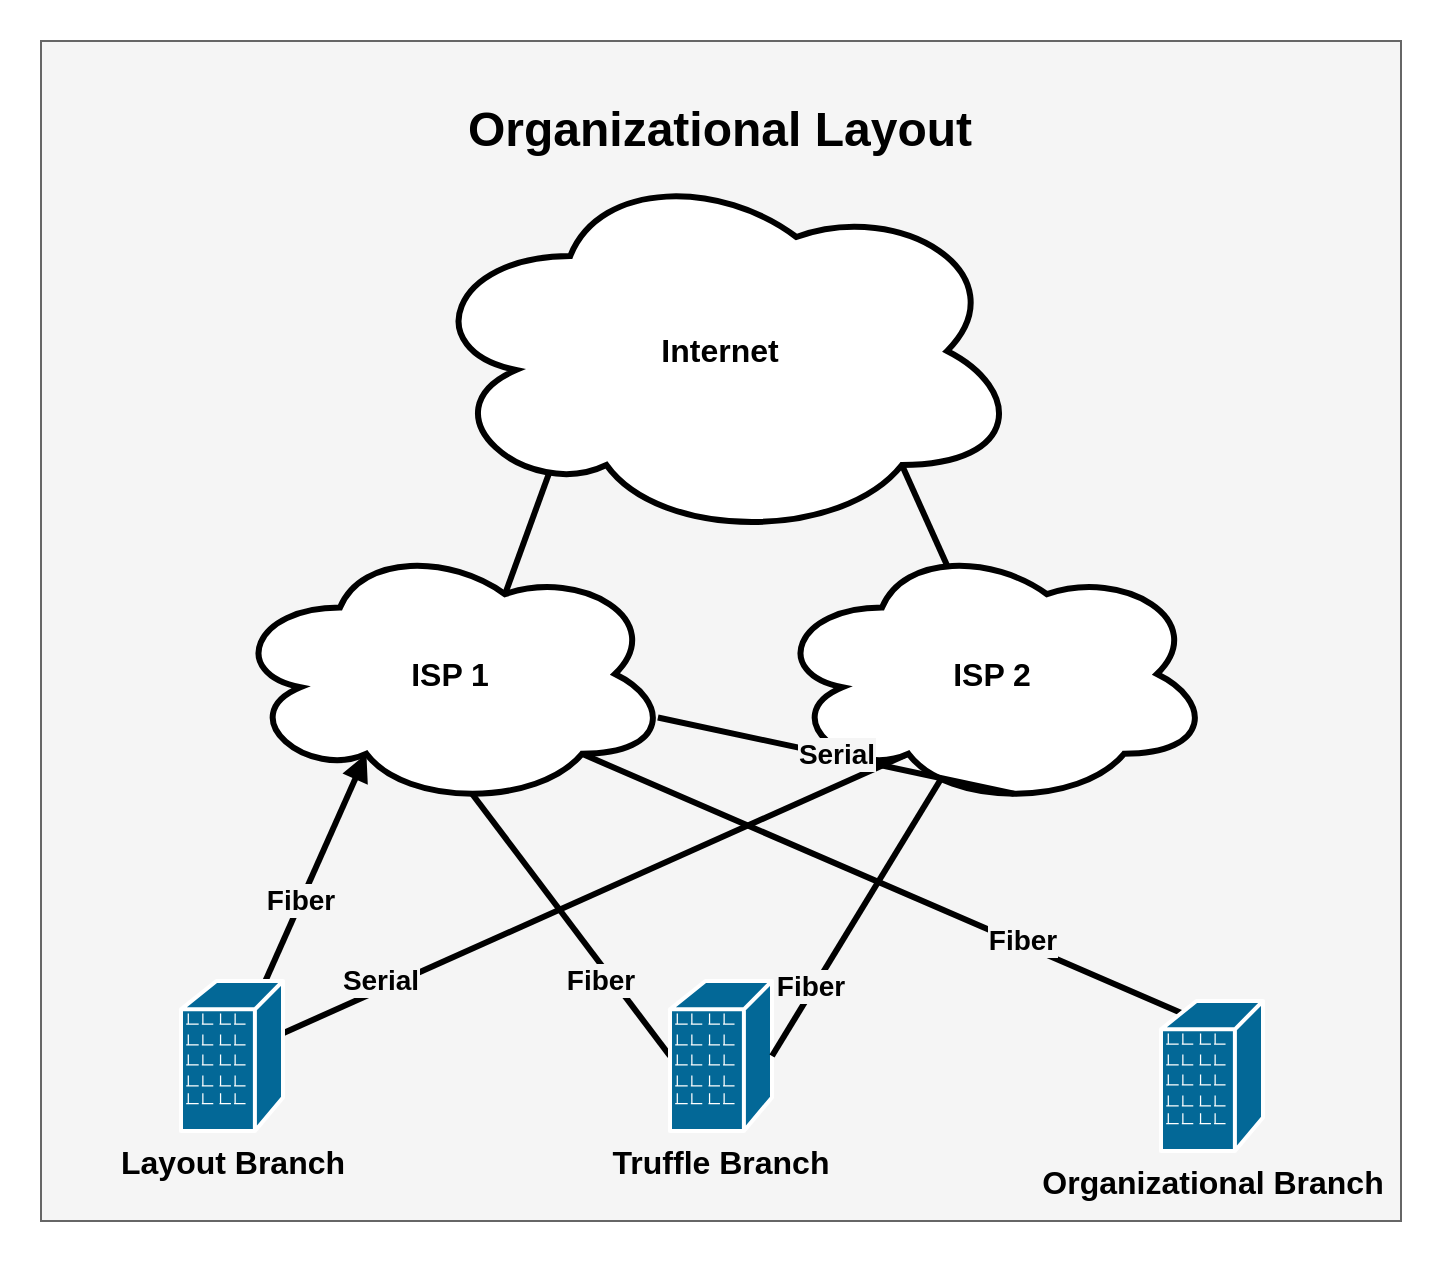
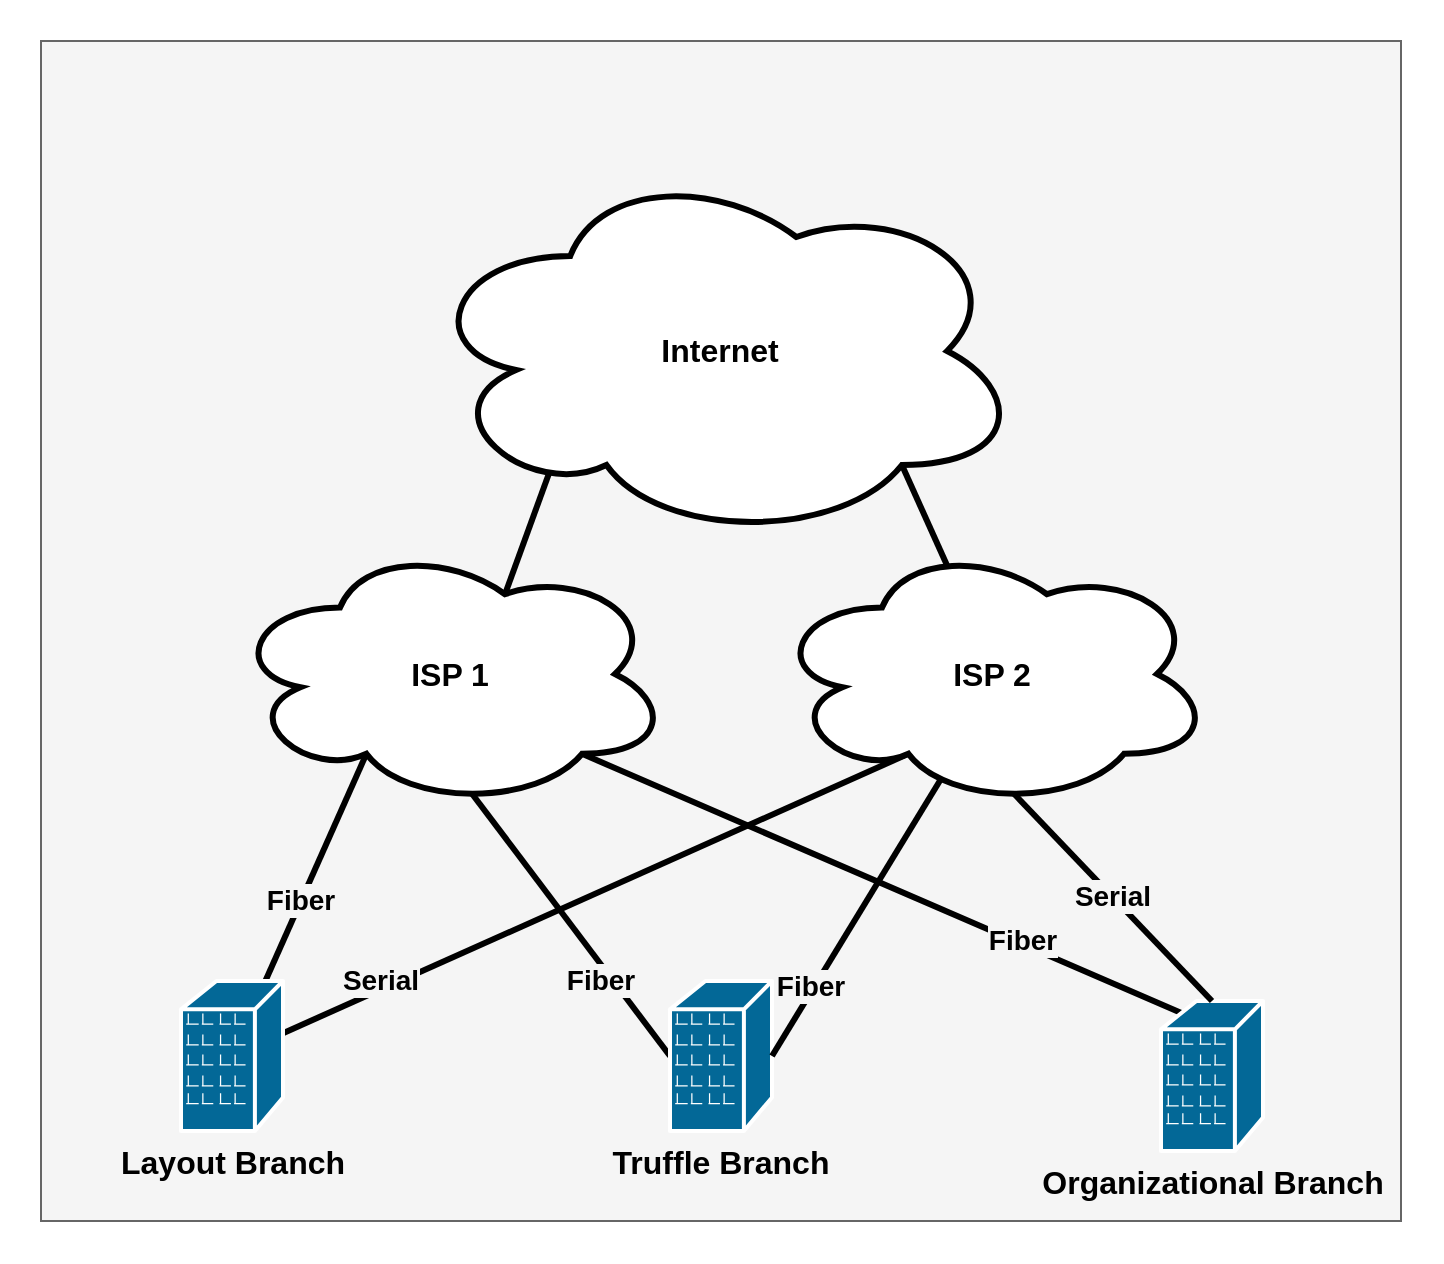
  <mxCell id="0" />
  <mxCell id="1" parent="0" />
  <mxCell id="2" value="" style="rounded=0;whiteSpace=wrap;html=1;fillColor=#f5f5f5;strokeColor=#666666;fontColor=#333333;" parent="1" vertex="1"><mxGeometry x="20" y="20" width="680" height="590" as="geometry" /></mxCell>
  <mxCell id="3" value="Serial" style="endArrow=none;html=1;rounded=0;strokeWidth=3;entryX=0.31;entryY=0.8;entryDx=0;entryDy=0;entryPerimeter=0;fontSize=14;fontStyle=1;labelBackgroundColor=light-dark(#f5f5f5, #272727);" parent="1" source="12" target="7" edge="1"><mxGeometry x="-0.677" y="4" width="50" height="50" relative="1" as="geometry"><mxPoint x="-79" y="475" as="sourcePoint" /><mxPoint x="115.8" y="486" as="targetPoint" /><mxPoint as="offset" /></mxGeometry></mxCell>
  <mxCell id="4" value="Fiber" style="endArrow=none;html=1;rounded=0;strokeWidth=3;entryX=0.55;entryY=0.95;entryDx=0;entryDy=0;entryPerimeter=0;exitX=0;exitY=0.5;exitDx=0;exitDy=0;exitPerimeter=0;fontSize=14;fontStyle=1;labelBackgroundColor=light-dark(#f5f5f5, #272727);" parent="1" source="11" target="6" edge="1"><mxGeometry x="-0.383" y="5" width="50" height="50" relative="1" as="geometry"><mxPoint x="300" y="55" as="sourcePoint" /><mxPoint x="85.5" y="130" as="targetPoint" /><mxPoint as="offset" /></mxGeometry></mxCell>
  <mxCell id="5" value="Fiber" style="endArrow=none;html=1;rounded=0;strokeWidth=3;entryX=0.2;entryY=0.08;entryDx=0;entryDy=0;entryPerimeter=0;exitX=0.8;exitY=0.8;exitDx=0;exitDy=0;exitPerimeter=0;fontSize=14;fontStyle=1;labelBackgroundColor=light-dark(#f5f5f5, #272727);" parent="1" source="6" target="13" edge="1"><mxGeometry x="0.464" y="1" width="50" height="50" relative="1" as="geometry"><mxPoint x="498.5" y="486" as="sourcePoint" /><mxPoint x="615" y="435" as="targetPoint" /><mxPoint x="1" as="offset" /></mxGeometry></mxCell>
  <mxCell id="6" value="&lt;font style=&quot;font-size: 16px;&quot;&gt;&lt;b&gt;ISP 1&lt;/b&gt;&lt;/font&gt;" style="ellipse;shape=cloud;whiteSpace=wrap;html=1;strokeWidth=3;" parent="1" vertex="1"><mxGeometry x="114.5" y="270" width="220" height="133" as="geometry" /></mxCell>
  <mxCell id="7" value="&lt;font style=&quot;font-size: 16px;&quot;&gt;&lt;b&gt;ISP 2&lt;/b&gt;&lt;/font&gt;" style="ellipse;shape=cloud;whiteSpace=wrap;html=1;strokeWidth=3;" parent="1" vertex="1"><mxGeometry x="385.5" y="270" width="220" height="133" as="geometry" /></mxCell>
  <mxCell id="8" value="&lt;font style=&quot;font-size: 16px;&quot;&gt;&lt;b&gt;Internet&lt;/b&gt;&lt;/font&gt;" style="ellipse;shape=cloud;whiteSpace=wrap;html=1;strokeWidth=3;" parent="1" vertex="1"><mxGeometry x="209.25" y="80" width="301.5" height="190" as="geometry" /></mxCell>
- <mxCell id="9" value="Fiber" style="endArrow=block;html=1;rounded=0;strokeWidth=3;entryX=0.31;entryY=0.8;entryDx=0;entryDy=0;entryPerimeter=0;fontSize=14;labelBackgroundColor=light-dark(#f5f5f5, #272727);fontStyle=1;" parent="1" source="12" target="6" edge="1"><mxGeometry x="-0.288" width="50" height="50" relative="1" as="geometry"><mxPoint x="264.5" y="510" as="sourcePoint" /><mxPoint x="-18.762" y="527" as="targetPoint" /><mxPoint as="offset" /></mxGeometry></mxCell>
+ <mxCell id="9" value="Fiber" style="endArrow=none;html=1;rounded=0;strokeWidth=3;entryX=0.31;entryY=0.8;entryDx=0;entryDy=0;entryPerimeter=0;fontSize=14;labelBackgroundColor=light-dark(#f5f5f5, #272727);fontStyle=1" parent="1" source="12" target="6" edge="1"><mxGeometry x="-0.288" width="50" height="50" relative="1" as="geometry"><mxPoint x="264.5" y="510" as="sourcePoint" /><mxPoint x="-18.762" y="527" as="targetPoint" /><mxPoint as="offset" /></mxGeometry></mxCell>
  <mxCell id="10" style="edgeStyle=orthogonalEdgeStyle;rounded=0;orthogonalLoop=1;jettySize=auto;html=1;exitX=0.5;exitY=1;exitDx=0;exitDy=0;exitPerimeter=0;labelBackgroundColor=default;" parent="1" edge="1"><mxGeometry relative="1" as="geometry"><mxPoint x="268.5" y="175.5" as="sourcePoint" /><mxPoint x="268.5" y="175.5" as="targetPoint" /></mxGeometry></mxCell>
  <mxCell id="11" value="&lt;font style=&quot;font-size: 16px;&quot;&gt;&lt;b&gt;Truffle Branch&lt;/b&gt;&lt;/font&gt;" style="shape=mxgraph.cisco.buildings.branch_office;sketch=0;html=1;pointerEvents=1;dashed=0;fillColor=#036897;strokeColor=#ffffff;strokeWidth=2;verticalLabelPosition=bottom;verticalAlign=top;align=center;outlineConnect=0;labelBackgroundColor=light-dark(#f5f5f5, #272727);" parent="1" vertex="1"><mxGeometry x="334.5" y="490" width="51" height="75" as="geometry" /></mxCell>
  <mxCell id="12" value="&lt;font style=&quot;font-size: 16px;&quot;&gt;&lt;b&gt;Layout Branch&lt;/b&gt;&lt;/font&gt;" style="shape=mxgraph.cisco.buildings.branch_office;sketch=0;html=1;pointerEvents=1;dashed=0;fillColor=#036897;strokeColor=#ffffff;strokeWidth=2;verticalLabelPosition=bottom;verticalAlign=top;align=center;outlineConnect=0;" parent="1" vertex="1"><mxGeometry x="90" y="490" width="51" height="75" as="geometry" /></mxCell>
  <mxCell id="13" value="&lt;font style=&quot;font-size: 16px;&quot;&gt;&lt;b&gt;Organizational Branch&lt;/b&gt;&lt;/font&gt;" style="shape=mxgraph.cisco.buildings.branch_office;sketch=0;html=1;pointerEvents=1;dashed=0;fillColor=#036897;strokeColor=#ffffff;strokeWidth=2;verticalLabelPosition=bottom;verticalAlign=top;align=center;outlineConnect=0;" parent="1" vertex="1"><mxGeometry x="580" y="500" width="51" height="75" as="geometry" /></mxCell>
  <mxCell id="14" value="" style="endArrow=none;html=1;rounded=0;strokeWidth=3;entryX=0.8;entryY=0.8;entryDx=0;entryDy=0;entryPerimeter=0;exitX=0.4;exitY=0.1;exitDx=0;exitDy=0;exitPerimeter=0;" parent="1" source="7" target="8" edge="1"><mxGeometry width="50" height="50" relative="1" as="geometry"><mxPoint x="506" y="403" as="sourcePoint" /><mxPoint x="625" y="445" as="targetPoint" /></mxGeometry></mxCell>
  <mxCell id="15" value="" style="endArrow=none;html=1;rounded=0;strokeWidth=3;entryX=0.215;entryY=0.821;entryDx=0;entryDy=0;entryPerimeter=0;exitX=0.625;exitY=0.2;exitDx=0;exitDy=0;exitPerimeter=0;" parent="1" source="6" target="8" edge="1"><mxGeometry width="50" height="50" relative="1" as="geometry"><mxPoint x="516" y="413" as="sourcePoint" /><mxPoint x="635" y="455" as="targetPoint" /></mxGeometry></mxCell>
- <mxCell id="16" value="Serial" style="endArrow=none;html=1;rounded=0;strokeWidth=3;exitX=0.55;exitY=0.95;exitDx=0;exitDy=0;exitPerimeter=0;labelBackgroundColor=light-dark(#f5f5f5, #272727);fontSize=14;fontStyle=1;" parent="1" source="7" target="6" edge="1"><mxGeometry width="50" height="50" relative="1" as="geometry"><mxPoint x="508.5" y="496" as="sourcePoint" /><mxPoint x="436" y="590" as="targetPoint" /></mxGeometry></mxCell>
- <mxCell id="17" value="&lt;font style=&quot;font-size: 24px;&quot;&gt;&lt;b&gt;Organizational Layout&lt;/b&gt;&lt;/font&gt;" style="text;html=1;align=center;verticalAlign=middle;whiteSpace=wrap;rounded=0;" parent="1" vertex="1"><mxGeometry x="155" y="50" width="410" height="30" as="geometry" /></mxCell>
+ <mxCell id="16" value="Serial" style="endArrow=none;html=1;rounded=0;strokeWidth=3;entryX=0.5;entryY=0;entryDx=0;entryDy=0;entryPerimeter=0;exitX=0.55;exitY=0.95;exitDx=0;exitDy=0;exitPerimeter=0;labelBackgroundColor=light-dark(#f5f5f5, #272727);fontSize=14;fontStyle=1" parent="1" source="7" target="13" edge="1"><mxGeometry width="50" height="50" relative="1" as="geometry"><mxPoint x="508.5" y="496" as="sourcePoint" /><mxPoint x="436" y="590" as="targetPoint" /></mxGeometry></mxCell>
  <mxCell id="18" value="Fiber" style="endArrow=none;html=1;rounded=0;strokeWidth=3;entryX=0.384;entryY=0.895;entryDx=0;entryDy=0;entryPerimeter=0;exitX=1;exitY=0.5;exitDx=0;exitDy=0;exitPerimeter=0;fontSize=14;fontStyle=1;labelBackgroundColor=light-dark(#f5f5f5, #272727);" parent="1" source="11" target="7" edge="1"><mxGeometry x="-0.504" y="1" width="50" height="50" relative="1" as="geometry"><mxPoint x="526" y="423" as="sourcePoint" /><mxPoint x="268.5" y="148.5" as="targetPoint" /><Array as="points" /><mxPoint as="offset" /></mxGeometry></mxCell>
